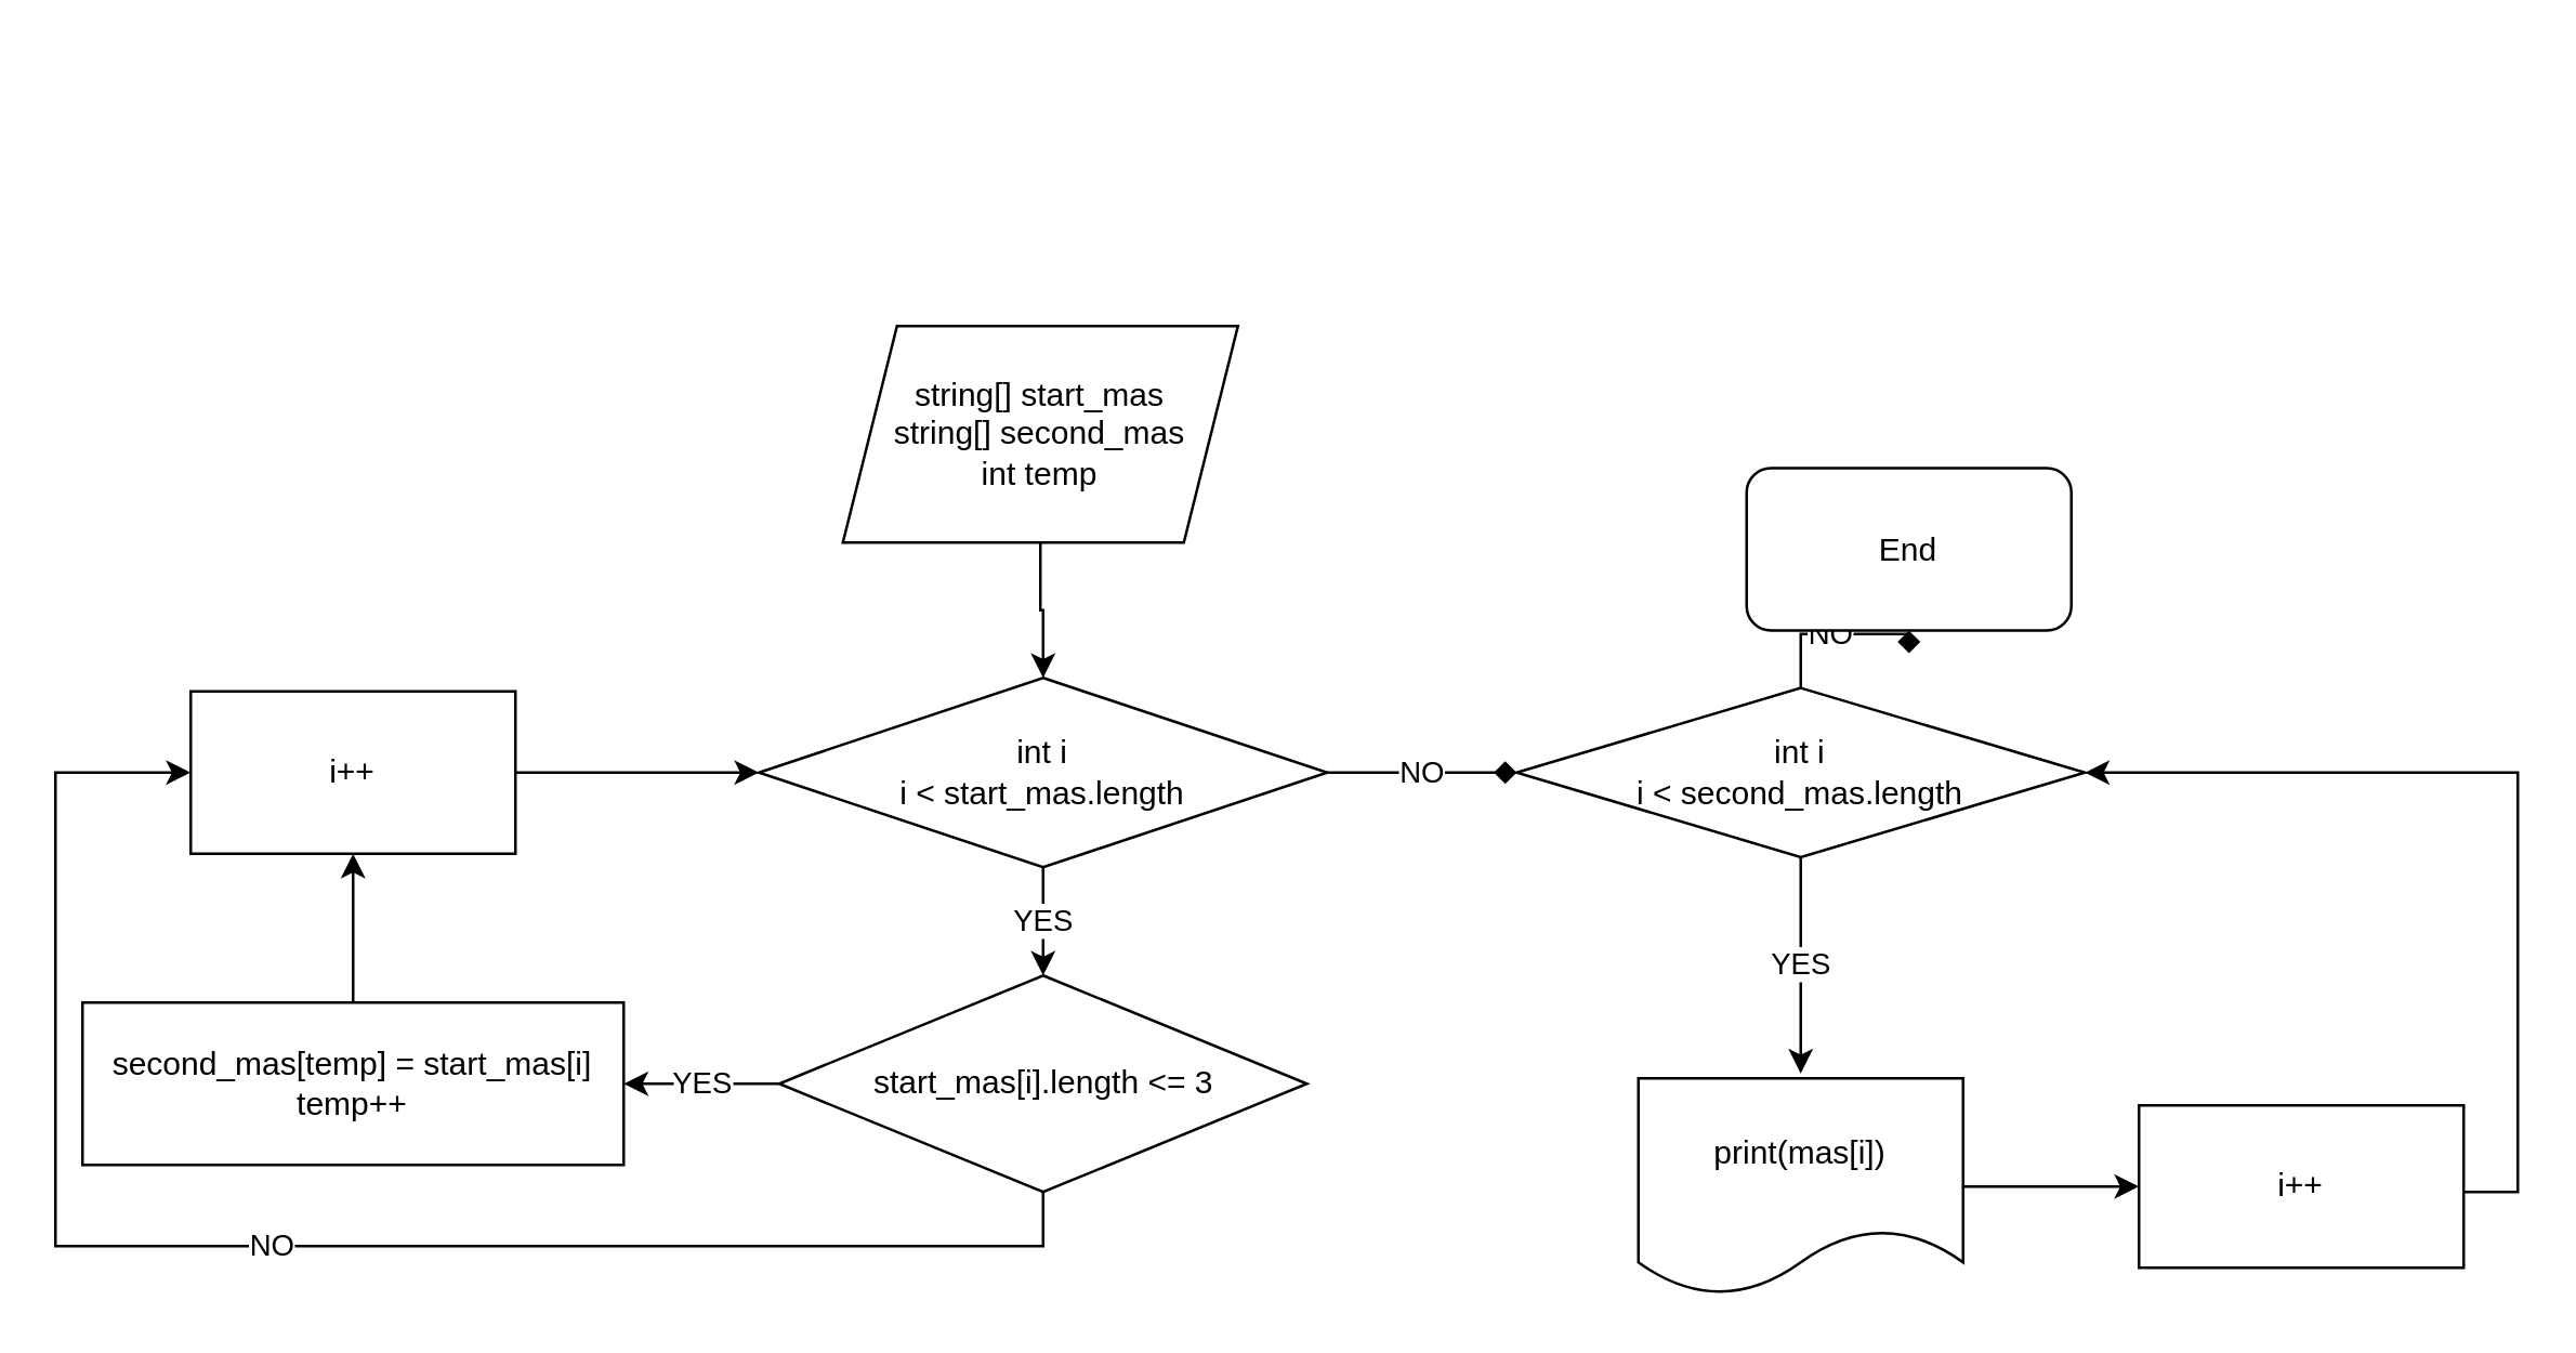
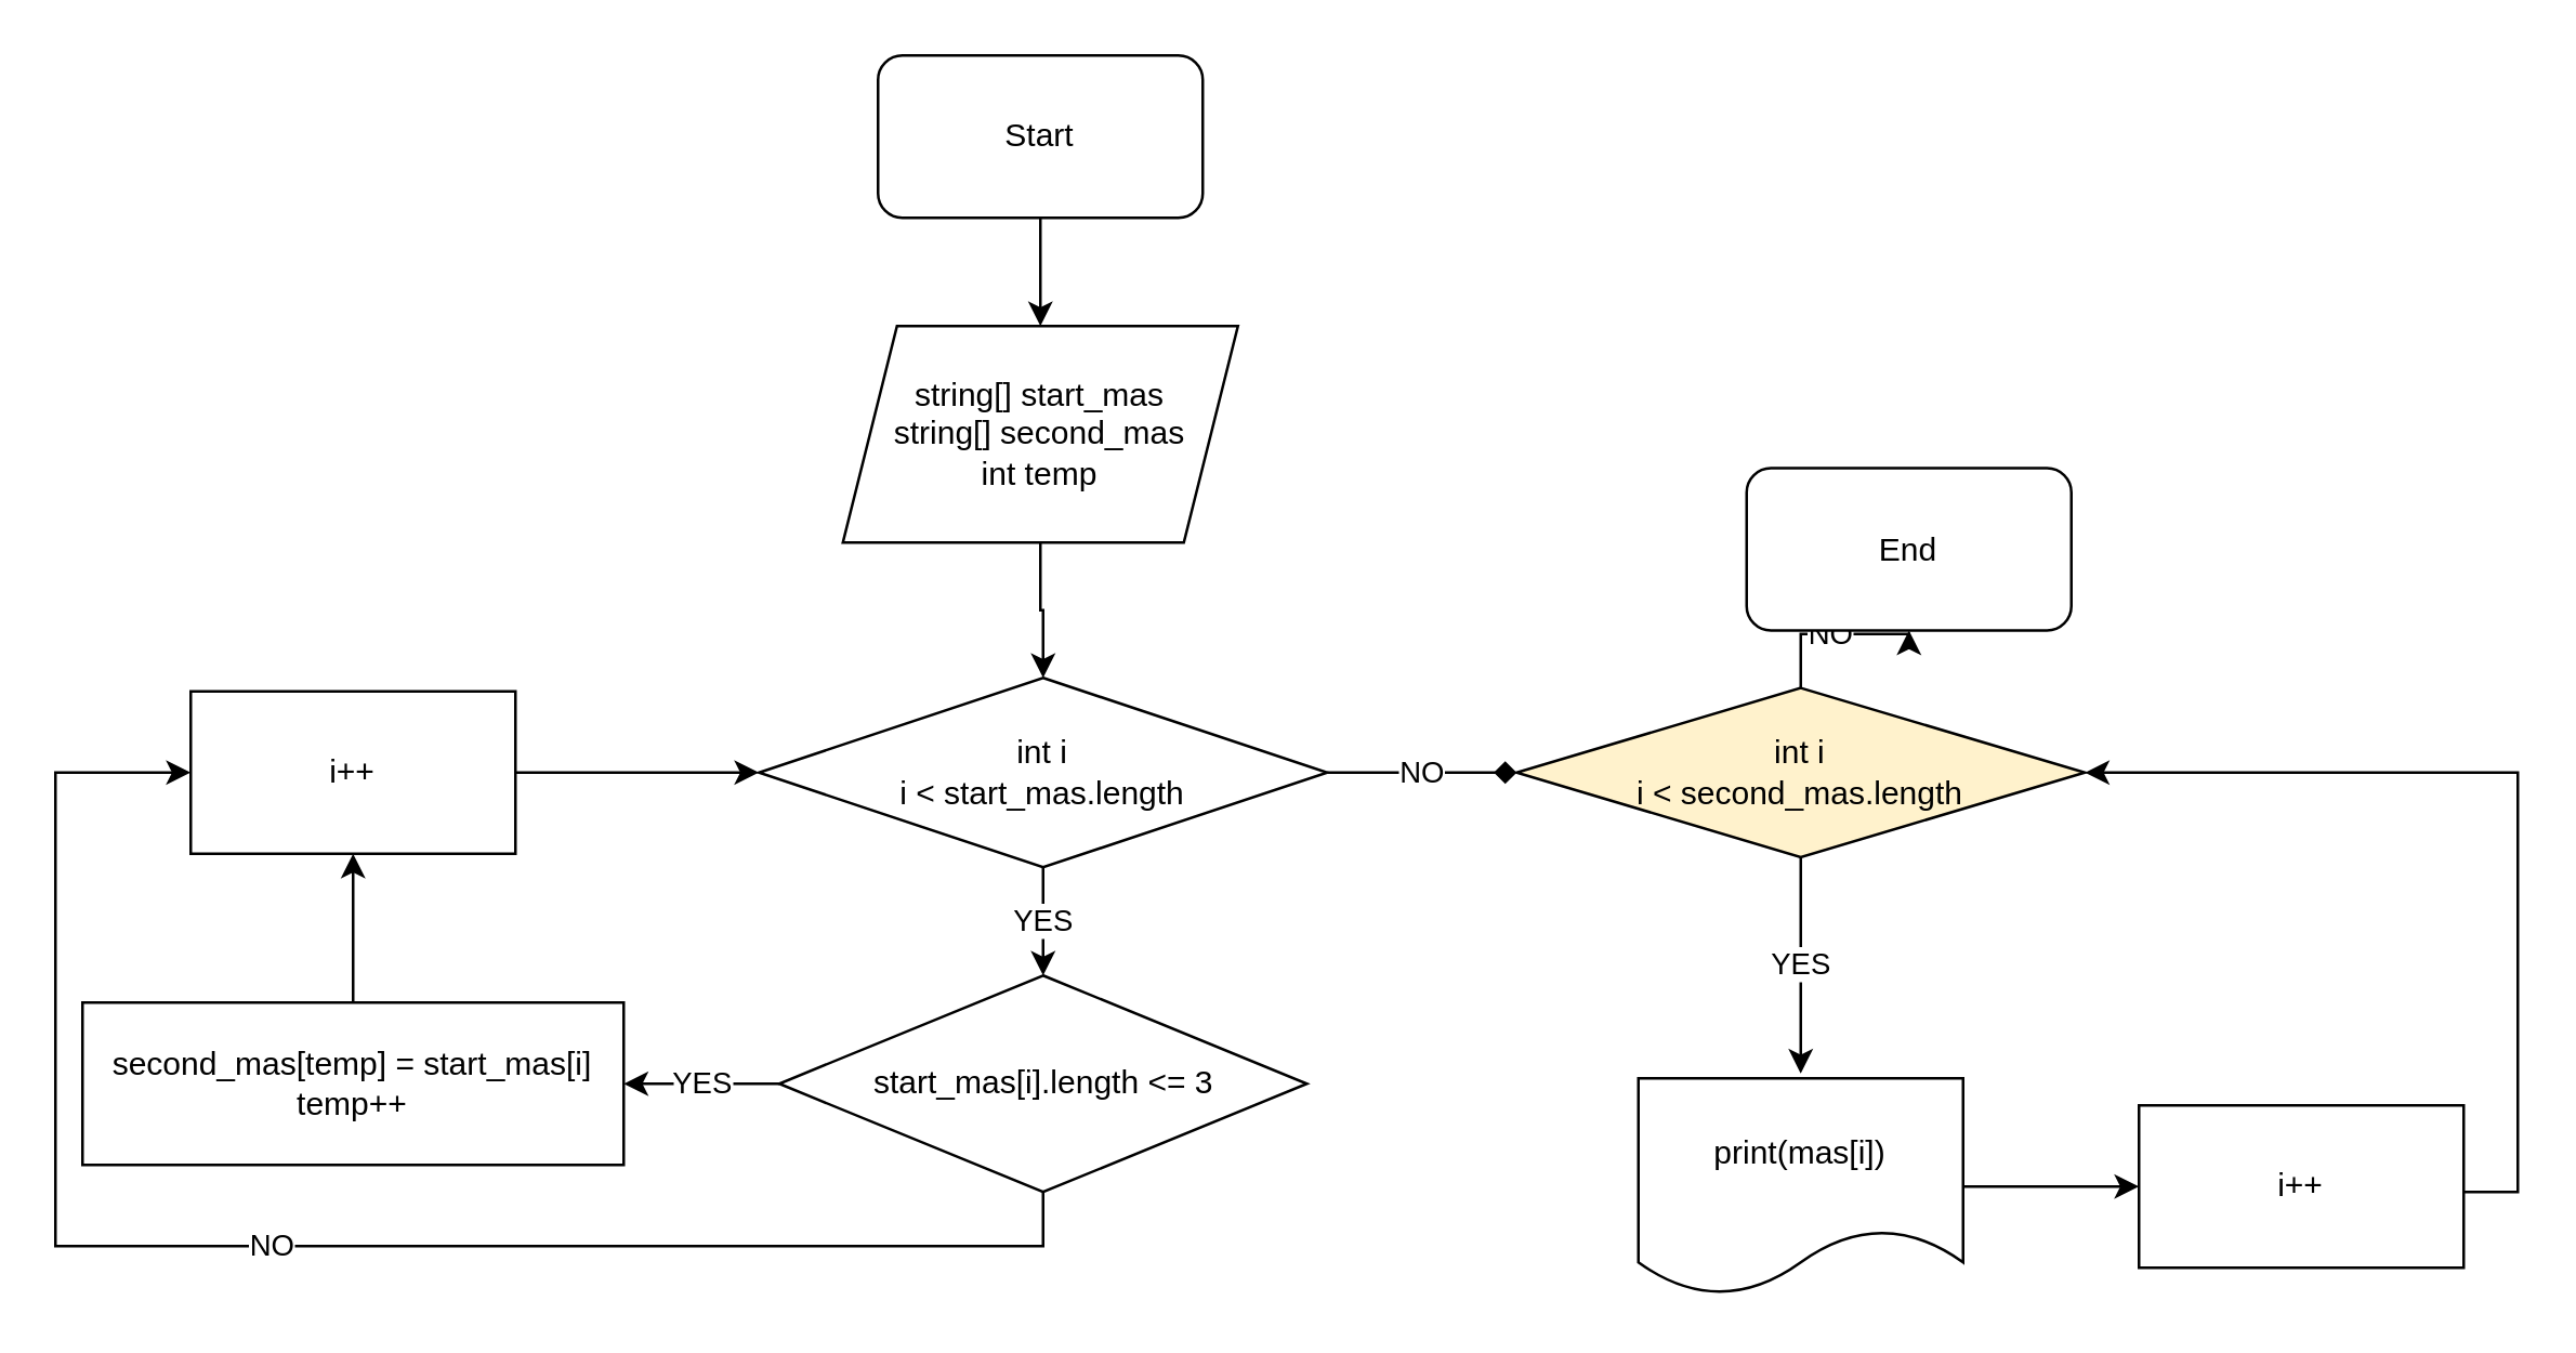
  <mxCell id="0" />
  <mxCell id="1" parent="0" />
+ <mxCell id="2" style="edgeStyle=orthogonalEdgeStyle;rounded=0;orthogonalLoop=1;jettySize=auto;html=1;" edge="1" parent="1" source="3" target="5"><mxGeometry relative="1" as="geometry" /></mxCell>
+ <mxCell id="3" value="Start" style="rounded=1;whiteSpace=wrap;html=1;" vertex="1" parent="1"><mxGeometry x="324" y="20" width="120" height="60" as="geometry" /></mxCell>
  <mxCell id="4" style="edgeStyle=orthogonalEdgeStyle;rounded=0;orthogonalLoop=1;jettySize=auto;html=1;" edge="1" parent="1" source="5" target="8"><mxGeometry relative="1" as="geometry" /></mxCell>
  <mxCell id="5" value="string[] start_mas&lt;div&gt;string[] second_mas&lt;/div&gt;&lt;div&gt;int temp&lt;/div&gt;" style="shape=parallelogram;perimeter=parallelogramPerimeter;whiteSpace=wrap;html=1;fixedSize=1;" vertex="1" parent="1"><mxGeometry x="311" y="120" width="146" height="80" as="geometry" /></mxCell>
  <mxCell id="6" value="YES" style="edgeStyle=orthogonalEdgeStyle;rounded=0;orthogonalLoop=1;jettySize=auto;html=1;" edge="1" parent="1" source="8" target="11"><mxGeometry relative="1" as="geometry" /></mxCell>
  <mxCell id="7" value="NO" style="edgeStyle=orthogonalEdgeStyle;rounded=0;orthogonalLoop=1;jettySize=auto;html=1;entryX=0;entryY=0.5;entryDx=0;entryDy=0;endArrow=diamond;" edge="1" parent="1" source="8" target="18"><mxGeometry relative="1" as="geometry" /></mxCell>
  <mxCell id="8" value="int i&lt;div&gt;i &amp;lt; start_mas.length&lt;/div&gt;" style="rhombus;whiteSpace=wrap;html=1;" vertex="1" parent="1"><mxGeometry x="280" y="250" width="210" height="70" as="geometry" /></mxCell>
  <mxCell id="9" value="YES" style="edgeStyle=orthogonalEdgeStyle;rounded=0;orthogonalLoop=1;jettySize=auto;html=1;" edge="1" parent="1" source="11" target="13"><mxGeometry relative="1" as="geometry" /></mxCell>
  <mxCell id="10" value="NO" style="edgeStyle=orthogonalEdgeStyle;rounded=0;orthogonalLoop=1;jettySize=auto;html=1;entryX=0;entryY=0.5;entryDx=0;entryDy=0;" edge="1" parent="1" source="11" target="15"><mxGeometry relative="1" as="geometry"><Array as="points"><mxPoint x="385" y="460" /><mxPoint x="20" y="460" /><mxPoint x="20" y="285" /></Array></mxGeometry></mxCell>
  <mxCell id="11" value="start_mas[i].length &amp;lt;= 3" style="rhombus;whiteSpace=wrap;html=1;" vertex="1" parent="1"><mxGeometry x="287.5" y="360" width="195" height="80" as="geometry" /></mxCell>
  <mxCell id="12" style="edgeStyle=orthogonalEdgeStyle;rounded=0;orthogonalLoop=1;jettySize=auto;html=1;" edge="1" parent="1" source="13" target="15"><mxGeometry relative="1" as="geometry" /></mxCell>
  <mxCell id="13" value="second_mas[temp] = start_mas[i]&lt;div&gt;temp++&lt;/div&gt;" style="rounded=0;whiteSpace=wrap;html=1;" vertex="1" parent="1"><mxGeometry x="30" y="370" width="200" height="60" as="geometry" /></mxCell>
  <mxCell id="14" style="edgeStyle=orthogonalEdgeStyle;rounded=0;orthogonalLoop=1;jettySize=auto;html=1;entryX=0;entryY=0.5;entryDx=0;entryDy=0;" edge="1" parent="1" source="15" target="8"><mxGeometry relative="1" as="geometry" /></mxCell>
  <mxCell id="15" value="i++" style="rounded=0;whiteSpace=wrap;html=1;" vertex="1" parent="1"><mxGeometry x="70" y="255" width="120" height="60" as="geometry" /></mxCell>
  <mxCell id="16" value="YES" style="edgeStyle=orthogonalEdgeStyle;rounded=0;orthogonalLoop=1;jettySize=auto;html=1;" edge="1" parent="1" source="18"><mxGeometry relative="1" as="geometry"><mxPoint x="665" y="396.25" as="targetPoint" /></mxGeometry></mxCell>
- <mxCell id="17" value="NO" style="edgeStyle=orthogonalEdgeStyle;rounded=0;orthogonalLoop=1;jettySize=auto;html=1;endArrow=diamond;" edge="1" parent="1" source="18" target="23"><mxGeometry relative="1" as="geometry" /></mxCell>
- <mxCell id="18" value="int i&lt;div&gt;i &amp;lt; second_mas.length&lt;/div&gt;" style="rhombus;whiteSpace=wrap;html=1;" vertex="1" parent="1"><mxGeometry x="560" y="253.75" width="210" height="62.5" as="geometry" /></mxCell>
+ <mxCell id="17" value="NO" style="edgeStyle=orthogonalEdgeStyle;rounded=0;orthogonalLoop=1;jettySize=auto;html=1;" edge="1" parent="1" source="18" target="23"><mxGeometry relative="1" as="geometry" /></mxCell>
+ <mxCell id="18" value="int i&lt;div&gt;i &amp;lt; second_mas.length&lt;/div&gt;" style="rhombus;whiteSpace=wrap;html=1;fillColor=#fff2cc;" vertex="1" parent="1"><mxGeometry x="560" y="253.75" width="210" height="62.5" as="geometry" /></mxCell>
  <mxCell id="19" style="edgeStyle=orthogonalEdgeStyle;rounded=0;orthogonalLoop=1;jettySize=auto;html=1;entryX=1;entryY=0.5;entryDx=0;entryDy=0;" edge="1" parent="1" source="20" target="18"><mxGeometry relative="1" as="geometry"><Array as="points"><mxPoint x="930" y="440" /><mxPoint x="930" y="285" /></Array></mxGeometry></mxCell>
  <mxCell id="20" value="i++" style="whiteSpace=wrap;html=1;" vertex="1" parent="1"><mxGeometry x="790" y="408" width="120" height="60" as="geometry" /></mxCell>
  <mxCell id="21" style="edgeStyle=orthogonalEdgeStyle;rounded=0;orthogonalLoop=1;jettySize=auto;html=1;" edge="1" parent="1" source="22" target="20"><mxGeometry relative="1" as="geometry" /></mxCell>
  <mxCell id="22" value="print(mas[i])" style="shape=document;whiteSpace=wrap;html=1;boundedLbl=1;" vertex="1" parent="1"><mxGeometry x="605" y="398" width="120" height="80" as="geometry" /></mxCell>
  <mxCell id="23" value="End" style="rounded=1;whiteSpace=wrap;html=1;" vertex="1" parent="1"><mxGeometry x="645" y="172.5" width="120" height="60" as="geometry" /></mxCell>
